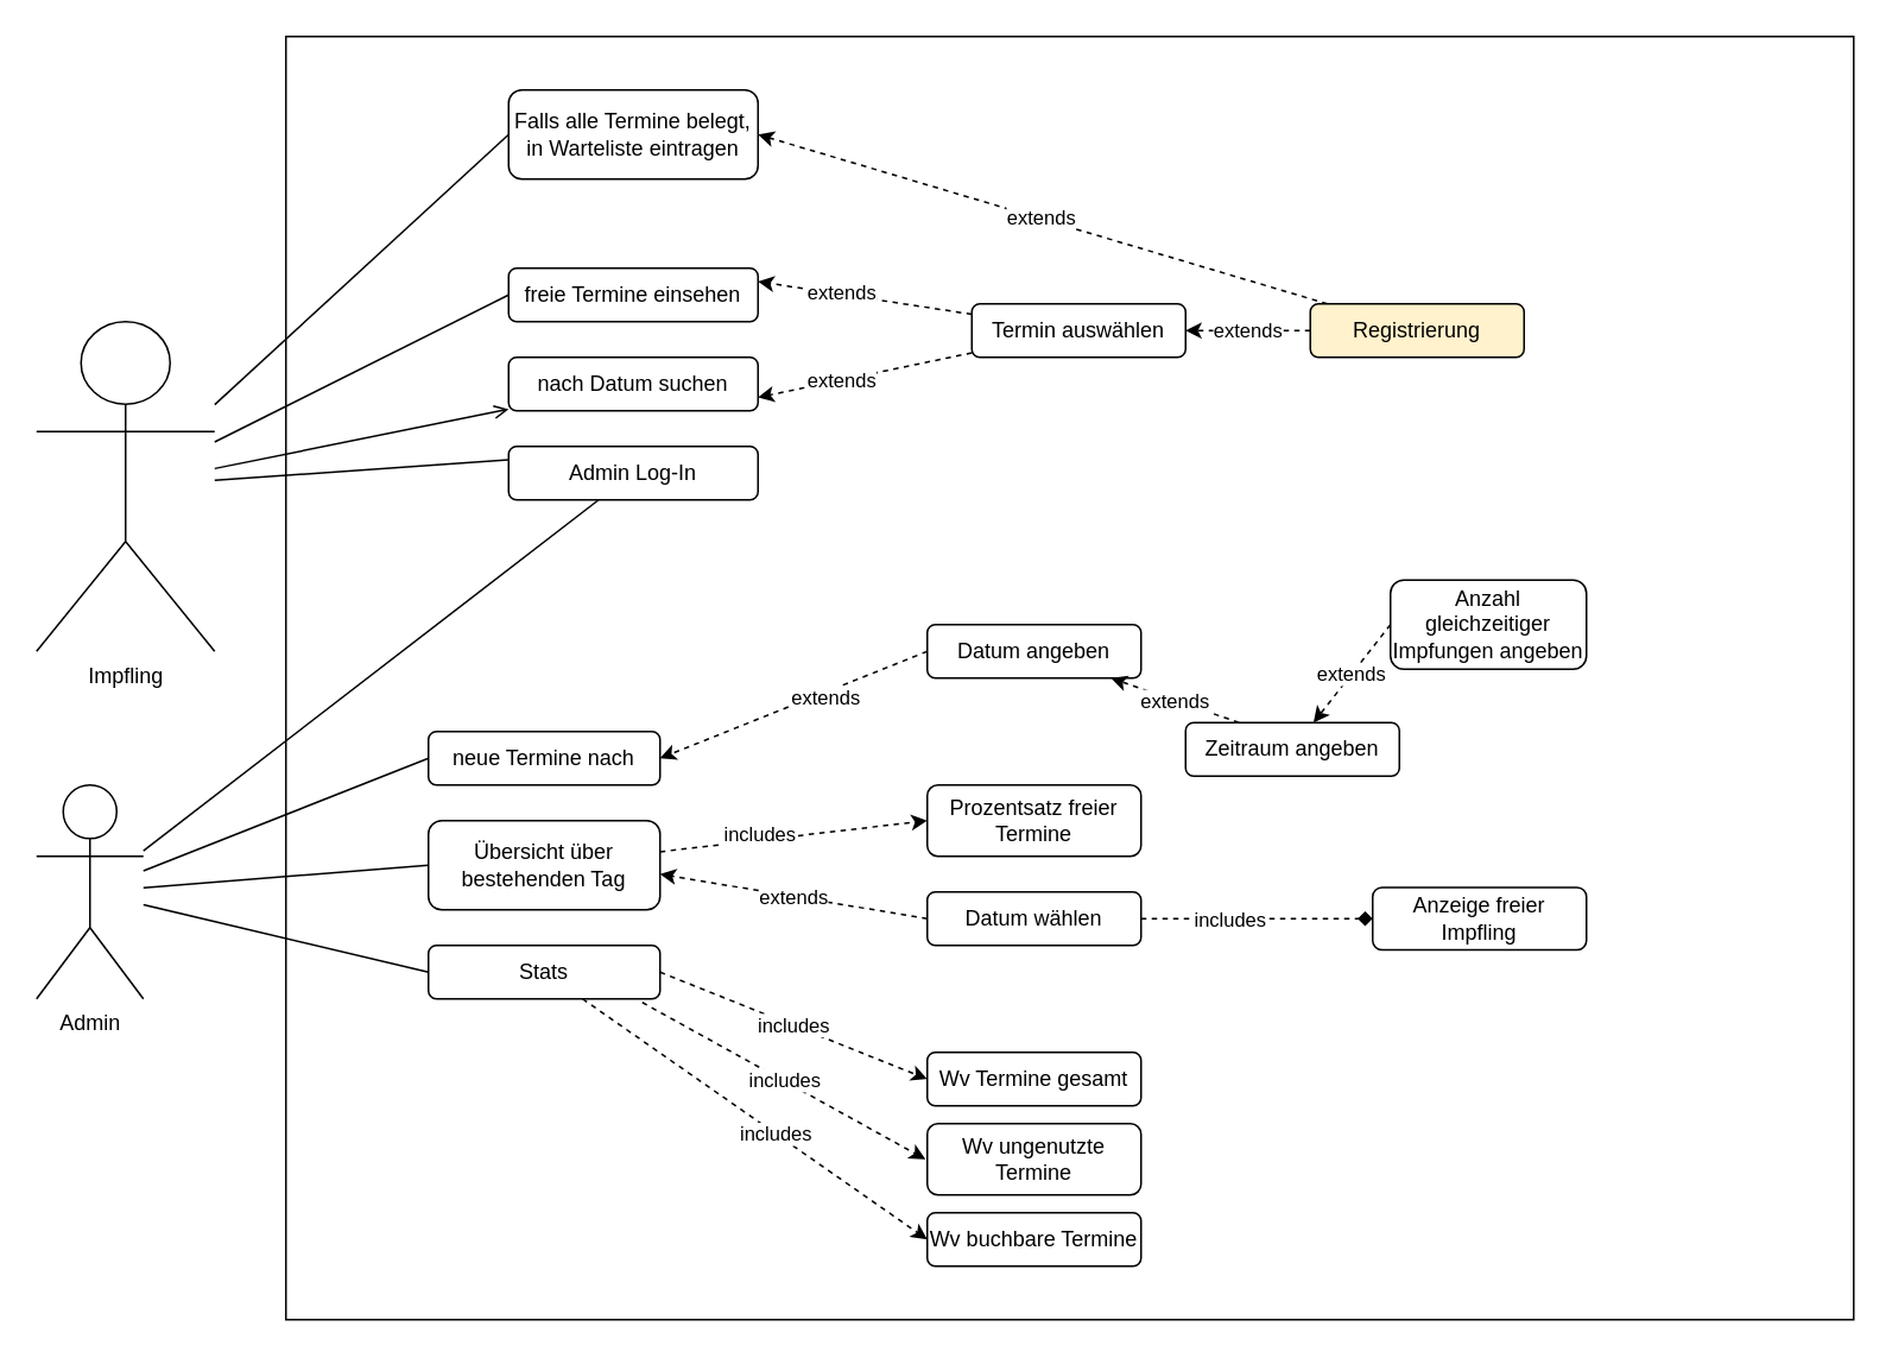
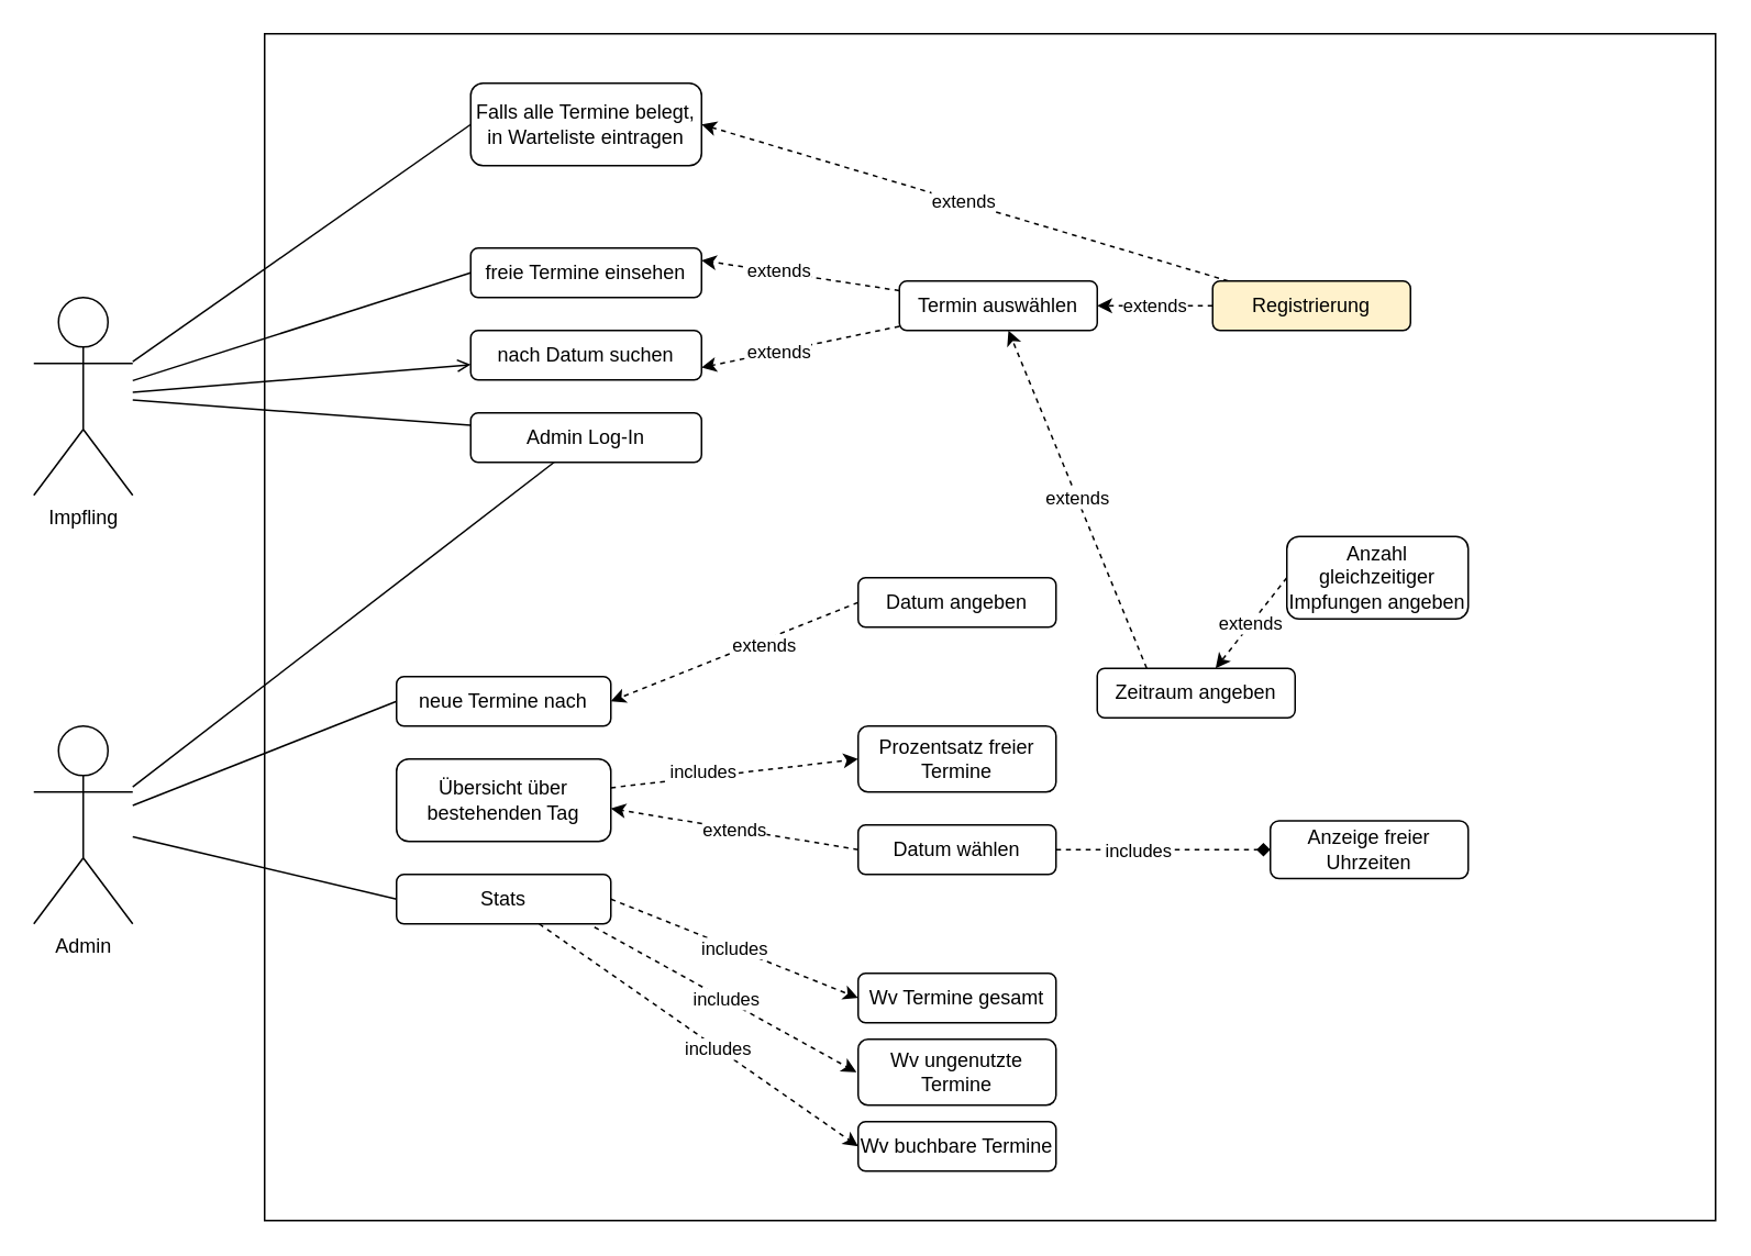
  <mxCell id="0" />
  <mxCell id="1" parent="0" />
  <mxCell id="2" value="" style="rounded=0;whiteSpace=wrap;html=1;" parent="1" vertex="1"><mxGeometry x="160" y="20" width="880" height="720" as="geometry" /></mxCell>
  <mxCell id="3" style="edgeStyle=none;rounded=1;orthogonalLoop=1;jettySize=auto;html=1;entryX=0;entryY=0.5;entryDx=0;entryDy=0;endArrow=none;endFill=0;" parent="1" source="7" target="12" edge="1"><mxGeometry relative="1" as="geometry" /></mxCell>
  <mxCell id="4" style="edgeStyle=none;rounded=1;orthogonalLoop=1;jettySize=auto;html=1;endArrow=open;endFill=0;" parent="1" source="7" target="13" edge="1"><mxGeometry relative="1" as="geometry" /></mxCell>
  <mxCell id="5" style="edgeStyle=none;rounded=1;orthogonalLoop=1;jettySize=auto;html=1;entryX=0;entryY=0.25;entryDx=0;entryDy=0;endArrow=none;endFill=0;" parent="1" source="7" target="15" edge="1"><mxGeometry relative="1" as="geometry" /></mxCell>
  <mxCell id="6" style="edgeStyle=none;rounded=1;orthogonalLoop=1;jettySize=auto;html=1;entryX=0;entryY=0.5;entryDx=0;entryDy=0;endArrow=none;endFill=0;" parent="1" source="7" target="49" edge="1"><mxGeometry relative="1" as="geometry" /></mxCell>
- <mxCell id="7" value="Impfling" style="shape=umlActor;verticalLabelPosition=bottom;verticalAlign=top;html=1;outlineConnect=0;" parent="1" vertex="1"><mxGeometry x="20" y="180" width="100" height="185" as="geometry" /></mxCell>
+ <mxCell id="7" value="Impfling" style="shape=umlActor;verticalLabelPosition=bottom;verticalAlign=top;html=1;outlineConnect=0;" parent="1" vertex="1"><mxGeometry x="20" y="180" width="60" height="120" as="geometry" /></mxCell>
  <mxCell id="8" style="edgeStyle=none;rounded=1;orthogonalLoop=1;jettySize=auto;html=1;entryX=0;entryY=0.5;entryDx=0;entryDy=0;endArrow=none;endFill=0;" parent="1" source="11" target="21" edge="1"><mxGeometry relative="1" as="geometry" /></mxCell>
- <mxCell id="9" style="edgeStyle=none;rounded=1;orthogonalLoop=1;jettySize=auto;html=1;entryX=0;entryY=0.5;entryDx=0;entryDy=0;endArrow=none;endFill=0;" parent="1" source="11" target="24" edge="1"><mxGeometry relative="1" as="geometry" /></mxCell>
  <mxCell id="10" style="edgeStyle=none;rounded=1;orthogonalLoop=1;jettySize=auto;html=1;entryX=0;entryY=0.5;entryDx=0;entryDy=0;endArrow=none;endFill=0;" parent="1" source="11" target="29" edge="1"><mxGeometry relative="1" as="geometry" /></mxCell>
  <mxCell id="11" value="Admin" style="shape=umlActor;verticalLabelPosition=bottom;verticalAlign=top;html=1;outlineConnect=0;" parent="1" vertex="1"><mxGeometry x="20" y="440" width="60" height="120" as="geometry" /></mxCell>
  <mxCell id="12" value="freie Termine einsehen" style="rounded=1;whiteSpace=wrap;html=1;" parent="1" vertex="1"><mxGeometry x="285" y="150" width="140" height="30" as="geometry" /></mxCell>
  <mxCell id="13" value="nach Datum suchen" style="rounded=1;whiteSpace=wrap;html=1;" parent="1" vertex="1"><mxGeometry x="285" y="200" width="140" height="30" as="geometry" /></mxCell>
  <mxCell id="14" style="edgeStyle=none;rounded=1;orthogonalLoop=1;jettySize=auto;html=1;endArrow=none;endFill=0;" parent="1" source="15" target="11" edge="1"><mxGeometry relative="1" as="geometry" /></mxCell>
  <mxCell id="15" value="Admin Log-In" style="rounded=1;whiteSpace=wrap;html=1;" parent="1" vertex="1"><mxGeometry x="285" y="250" width="140" height="30" as="geometry" /></mxCell>
  <mxCell id="16" style="edgeStyle=none;rounded=1;orthogonalLoop=1;jettySize=auto;html=1;entryX=1;entryY=0.25;entryDx=0;entryDy=0;dashed=1;" parent="1" source="20" target="12" edge="1"><mxGeometry relative="1" as="geometry" /></mxCell>
  <mxCell id="17" value="extends" style="edgeLabel;html=1;align=center;verticalAlign=middle;resizable=0;points=[];" parent="16" vertex="1" connectable="0"><mxGeometry x="0.218" y="-1" relative="1" as="geometry"><mxPoint as="offset" /></mxGeometry></mxCell>
  <mxCell id="18" style="edgeStyle=none;rounded=1;orthogonalLoop=1;jettySize=auto;html=1;entryX=1;entryY=0.75;entryDx=0;entryDy=0;dashed=1;" parent="1" source="20" target="13" edge="1"><mxGeometry relative="1" as="geometry" /></mxCell>
  <mxCell id="19" value="extends" style="edgeLabel;html=1;align=center;verticalAlign=middle;resizable=0;points=[];" parent="18" vertex="1" connectable="0"><mxGeometry x="0.218" relative="1" as="geometry"><mxPoint as="offset" /></mxGeometry></mxCell>
  <mxCell id="20" value="Termin auswählen" style="rounded=1;whiteSpace=wrap;html=1;" parent="1" vertex="1"><mxGeometry x="545" y="170" width="120" height="30" as="geometry" /></mxCell>
  <mxCell id="21" value="neue Termine nach" style="rounded=1;whiteSpace=wrap;html=1;" parent="1" vertex="1"><mxGeometry x="240" y="410" width="130" height="30" as="geometry" /></mxCell>
  <mxCell id="22" style="edgeStyle=none;rounded=1;orthogonalLoop=1;jettySize=auto;html=1;entryX=0;entryY=0.5;entryDx=0;entryDy=0;dashed=1;endArrow=classic;endFill=1;" parent="1" source="24" target="30" edge="1"><mxGeometry relative="1" as="geometry" /></mxCell>
  <mxCell id="23" value="includes" style="edgeLabel;html=1;align=center;verticalAlign=middle;resizable=0;points=[];" parent="22" vertex="1" connectable="0"><mxGeometry x="-0.262" y="3" relative="1" as="geometry"><mxPoint as="offset" /></mxGeometry></mxCell>
  <mxCell id="24" value="Übersicht über bestehenden Tag" style="rounded=1;whiteSpace=wrap;html=1;" parent="1" vertex="1"><mxGeometry x="240" y="460" width="130" height="50" as="geometry" /></mxCell>
  <mxCell id="25" value="includes" style="edgeStyle=none;rounded=1;orthogonalLoop=1;jettySize=auto;html=1;entryX=0;entryY=0.5;entryDx=0;entryDy=0;dashed=1;endArrow=classic;endFill=1;exitX=1;exitY=0.5;exitDx=0;exitDy=0;" parent="1" source="29" target="43" edge="1"><mxGeometry relative="1" as="geometry" /></mxCell>
  <mxCell id="26" value="includes" style="edgeStyle=none;rounded=1;orthogonalLoop=1;jettySize=auto;html=1;entryX=0;entryY=0.5;entryDx=0;entryDy=0;dashed=1;endArrow=classic;endFill=1;exitX=0.931;exitY=1.067;exitDx=0;exitDy=0;exitPerimeter=0;" parent="1" edge="1"><mxGeometry relative="1" as="geometry"><mxPoint x="360.03" y="562.01" as="sourcePoint" /><mxPoint x="519" y="650" as="targetPoint" /></mxGeometry></mxCell>
  <mxCell id="27" style="edgeStyle=none;rounded=1;orthogonalLoop=1;jettySize=auto;html=1;entryX=0;entryY=0.5;entryDx=0;entryDy=0;dashed=1;endArrow=classic;endFill=1;" parent="1" source="29" edge="1"><mxGeometry relative="1" as="geometry"><mxPoint x="520" y="695" as="targetPoint" /></mxGeometry></mxCell>
  <mxCell id="28" value="includes" style="edgeLabel;html=1;align=center;verticalAlign=middle;resizable=0;points=[];" parent="27" vertex="1" connectable="0"><mxGeometry x="0.123" relative="1" as="geometry"><mxPoint as="offset" /></mxGeometry></mxCell>
  <mxCell id="29" value="Stats" style="rounded=1;whiteSpace=wrap;html=1;" parent="1" vertex="1"><mxGeometry x="240" y="530" width="130" height="30" as="geometry" /></mxCell>
  <mxCell id="30" value="Prozentsatz freier Termine" style="rounded=1;whiteSpace=wrap;html=1;" parent="1" vertex="1"><mxGeometry x="520" y="440" width="120" height="40" as="geometry" /></mxCell>
  <mxCell id="31" value="extends" style="edgeStyle=none;rounded=1;orthogonalLoop=1;jettySize=auto;html=1;exitX=0;exitY=0.5;exitDx=0;exitDy=0;dashed=1;" parent="1" source="34" edge="1"><mxGeometry relative="1" as="geometry"><mxPoint x="370" y="490" as="targetPoint" /></mxGeometry></mxCell>
  <mxCell id="32" style="edgeStyle=none;rounded=1;orthogonalLoop=1;jettySize=auto;html=1;entryX=0;entryY=0.5;entryDx=0;entryDy=0;dashed=1;endArrow=diamond;endFill=1;" parent="1" source="34" target="35" edge="1"><mxGeometry relative="1" as="geometry" /></mxCell>
  <mxCell id="33" value="includes" style="edgeLabel;html=1;align=center;verticalAlign=middle;resizable=0;points=[];" parent="32" vertex="1" connectable="0"><mxGeometry x="-0.246" relative="1" as="geometry"><mxPoint as="offset" /></mxGeometry></mxCell>
  <mxCell id="34" value="Datum wählen" style="rounded=1;whiteSpace=wrap;html=1;" parent="1" vertex="1"><mxGeometry x="520" y="500" width="120" height="30" as="geometry" /></mxCell>
- <mxCell id="35" value="Anzeige freier Impfling" style="rounded=1;whiteSpace=wrap;html=1;" parent="1" vertex="1"><mxGeometry x="770" y="497.5" width="120" height="35" as="geometry" /></mxCell>
+ <mxCell id="35" value="Anzeige freier Uhrzeiten" style="rounded=1;whiteSpace=wrap;html=1;" parent="1" vertex="1"><mxGeometry x="770" y="497.5" width="120" height="35" as="geometry" /></mxCell>
  <mxCell id="36" style="edgeStyle=none;rounded=1;orthogonalLoop=1;jettySize=auto;html=1;exitX=0;exitY=0.5;exitDx=0;exitDy=0;entryX=1;entryY=0.5;entryDx=0;entryDy=0;dashed=1;" parent="1" source="38" target="21" edge="1"><mxGeometry relative="1" as="geometry" /></mxCell>
  <mxCell id="37" value="extends" style="edgeLabel;html=1;align=center;verticalAlign=middle;resizable=0;points=[];" parent="36" vertex="1" connectable="0"><mxGeometry x="-0.218" y="2" relative="1" as="geometry"><mxPoint as="offset" /></mxGeometry></mxCell>
  <mxCell id="38" value="Datum angeben" style="rounded=1;whiteSpace=wrap;html=1;" parent="1" vertex="1"><mxGeometry x="520" y="350" width="120" height="30" as="geometry" /></mxCell>
- <mxCell id="39" value="extends" style="edgeStyle=none;rounded=1;orthogonalLoop=1;jettySize=auto;html=1;dashed=1;exitX=0.25;exitY=0;exitDx=0;exitDy=0;" parent="1" source="40" target="38" edge="1"><mxGeometry relative="1" as="geometry" /></mxCell>
+ <mxCell id="39" value="extends" style="edgeStyle=none;rounded=1;orthogonalLoop=1;jettySize=auto;html=1;dashed=1;exitX=0.25;exitY=0;exitDx=0;exitDy=0;" parent="1" source="40" target="20" edge="1"><mxGeometry relative="1" as="geometry" /></mxCell>
  <mxCell id="40" value="Zeitraum angeben" style="rounded=1;whiteSpace=wrap;html=1;" parent="1" vertex="1"><mxGeometry x="665" y="405" width="120" height="30" as="geometry" /></mxCell>
  <mxCell id="41" value="extends" style="edgeStyle=none;rounded=1;orthogonalLoop=1;jettySize=auto;html=1;dashed=1;exitX=0;exitY=0.5;exitDx=0;exitDy=0;" parent="1" source="42" target="40" edge="1"><mxGeometry relative="1" as="geometry" /></mxCell>
  <mxCell id="42" value="Anzahl gleichzeitiger Impfungen angeben" style="rounded=1;whiteSpace=wrap;html=1;" parent="1" vertex="1"><mxGeometry x="780" y="325" width="110" height="50" as="geometry" /></mxCell>
  <mxCell id="43" value="Wv Termine gesamt" style="rounded=1;whiteSpace=wrap;html=1;" parent="1" vertex="1"><mxGeometry x="520" y="590" width="120" height="30" as="geometry" /></mxCell>
  <mxCell id="44" value="Wv ungenutzte Termine" style="rounded=1;whiteSpace=wrap;html=1;" parent="1" vertex="1"><mxGeometry x="520" y="630" width="120" height="40" as="geometry" /></mxCell>
  <mxCell id="45" value="Wv buchbare Termine" style="rounded=1;whiteSpace=wrap;html=1;" parent="1" vertex="1"><mxGeometry x="520" y="680" width="120" height="30" as="geometry" /></mxCell>
  <mxCell id="46" value="extends" style="edgeStyle=none;rounded=1;orthogonalLoop=1;jettySize=auto;html=1;entryX=1;entryY=0.5;entryDx=0;entryDy=0;dashed=1;" parent="1" source="48" target="20" edge="1"><mxGeometry relative="1" as="geometry" /></mxCell>
  <mxCell id="47" value="extends" style="edgeStyle=none;rounded=1;orthogonalLoop=1;jettySize=auto;html=1;entryX=1;entryY=0.5;entryDx=0;entryDy=0;endArrow=classic;endFill=1;dashed=1;" parent="1" source="48" target="49" edge="1"><mxGeometry relative="1" as="geometry" /></mxCell>
  <mxCell id="48" value="Registrierung" style="rounded=1;whiteSpace=wrap;html=1;fillColor=#fff2cc;" parent="1" vertex="1"><mxGeometry x="735" y="170" width="120" height="30" as="geometry" /></mxCell>
  <mxCell id="49" value="Falls alle Termine belegt, in Warteliste eintragen" style="rounded=1;whiteSpace=wrap;html=1;" parent="1" vertex="1"><mxGeometry x="285" y="50" width="140" height="50" as="geometry" /></mxCell>
